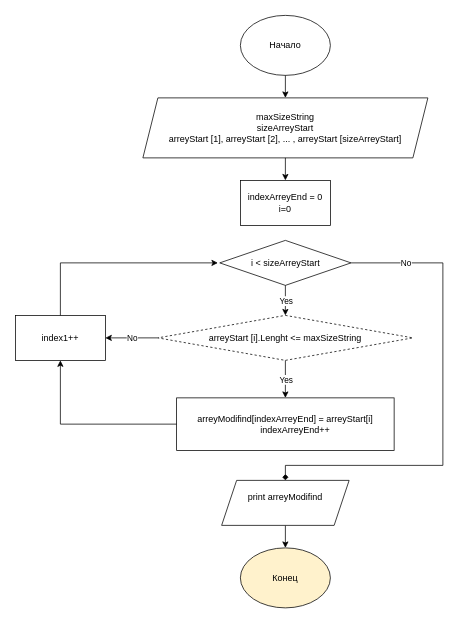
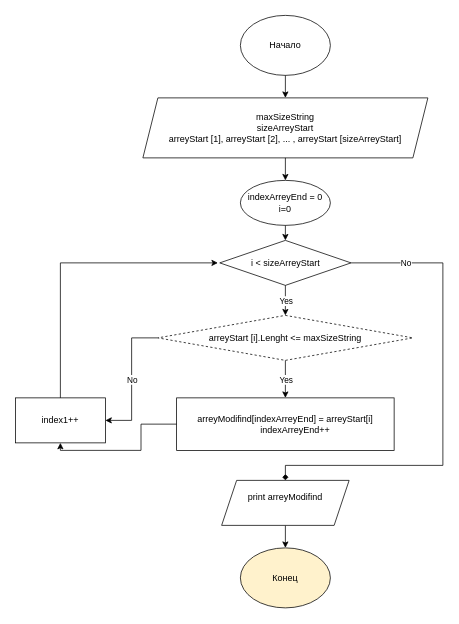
  <mxCell id="0" />
  <mxCell id="1" parent="0" />
  <mxCell id="2" value="Начало" style="ellipse;whiteSpace=wrap;html=1;" parent="1" vertex="1"><mxGeometry x="320" y="20" width="120" height="80" as="geometry" /></mxCell>
  <mxCell id="3" value="maxSizeString&lt;br&gt;sizeArreyStart&lt;br&gt;arreyStart [1], arreyStart [2], ... , arreyStart&amp;nbsp;[sizeArreyStart]" style="shape=parallelogram;perimeter=parallelogramPerimeter;whiteSpace=wrap;html=1;fixedSize=1;size=20;" parent="1" vertex="1"><mxGeometry x="190" y="130" width="380" height="80" as="geometry" /></mxCell>
  <mxCell id="4" value="" style="endArrow=classic;html=1;rounded=0;exitX=0.5;exitY=1;exitDx=0;exitDy=0;entryX=0.5;entryY=0;entryDx=0;entryDy=0;" parent="1" source="2" target="3" edge="1"><mxGeometry width="50" height="50" relative="1" as="geometry"><mxPoint x="380" y="390" as="sourcePoint" /><mxPoint x="430" y="340" as="targetPoint" /></mxGeometry></mxCell>
- <mxCell id="5" value="indexArreyEnd = 0&lt;br&gt;i=0" style="rounded=0;whiteSpace=wrap;html=1;" parent="1" vertex="1"><mxGeometry x="320" y="240" width="120" height="60" as="geometry" /></mxCell>
+ <mxCell id="5" value="indexArreyEnd = 0&lt;br&gt;i=0" style="ellipse;whiteSpace=wrap;html=1;" parent="1" vertex="1"><mxGeometry x="320" y="240" width="120" height="60" as="geometry" /></mxCell>
  <mxCell id="6" value="" style="endArrow=classic;html=1;rounded=0;exitX=0.5;exitY=1;exitDx=0;exitDy=0;" parent="1" source="3" target="5" edge="1"><mxGeometry width="50" height="50" relative="1" as="geometry"><mxPoint x="380" y="380" as="sourcePoint" /><mxPoint x="430" y="330" as="targetPoint" /></mxGeometry></mxCell>
  <mxCell id="7" value="i &amp;lt; sizeArreyStart" style="rhombus;whiteSpace=wrap;html=1;" parent="1" vertex="1"><mxGeometry x="292.5" y="320" width="175" height="60" as="geometry" /></mxCell>
  <mxCell id="8" value="" style="endArrow=classic;html=1;rounded=0;exitX=0.5;exitY=1;exitDx=0;exitDy=0;entryX=0.5;entryY=0;entryDx=0;entryDy=0;" parent="1" source="7" target="13" edge="1"><mxGeometry relative="1" as="geometry"><mxPoint x="350" y="350" as="sourcePoint" /><mxPoint x="380" y="430" as="targetPoint" /></mxGeometry></mxCell>
  <mxCell id="9" value="Yes" style="edgeLabel;resizable=0;html=1;align=center;verticalAlign=middle;" parent="8" connectable="0" vertex="1"><mxGeometry relative="1" as="geometry" /></mxCell>
+ <mxCell id="10" value="" style="endArrow=classic;html=1;rounded=0;exitX=0.5;exitY=1;exitDx=0;exitDy=0;entryX=0.5;entryY=0;entryDx=0;entryDy=0;" parent="1" source="5" target="7" edge="1"><mxGeometry width="50" height="50" relative="1" as="geometry"><mxPoint x="380" y="370" as="sourcePoint" /><mxPoint x="430" y="320" as="targetPoint" /></mxGeometry></mxCell>
  <mxCell id="11" value="" style="endArrow=diamond;html=1;rounded=0;exitX=1;exitY=0.5;exitDx=0;exitDy=0;entryX=0.5;entryY=0;entryDx=0;entryDy=0;edgeStyle=orthogonalEdgeStyle;" parent="1" source="7" target="23" edge="1"><mxGeometry relative="1" as="geometry"><mxPoint x="350" y="350" as="sourcePoint" /><mxPoint x="710" y="350" as="targetPoint" /><Array as="points"><mxPoint x="590" y="350" /><mxPoint x="590" y="620" /><mxPoint x="380" y="620" /></Array></mxGeometry></mxCell>
  <mxCell id="12" value="No" style="edgeLabel;resizable=0;html=1;align=center;verticalAlign=middle;" parent="11" connectable="0" vertex="1"><mxGeometry relative="1" as="geometry"><mxPoint x="-50" y="-188" as="offset" /></mxGeometry></mxCell>
  <mxCell id="13" value="arreyStart [i].Lenght &amp;lt;=&amp;nbsp;maxSizeString" style="rhombus;whiteSpace=wrap;html=1;dashed=1;" parent="1" vertex="1"><mxGeometry x="210" y="420" width="340" height="60" as="geometry" /></mxCell>
  <mxCell id="14" value="" style="endArrow=classic;html=1;rounded=0;exitX=0;exitY=0.5;exitDx=0;exitDy=0;edgeStyle=orthogonalEdgeStyle;entryX=1;entryY=0.5;entryDx=0;entryDy=0;" parent="1" source="13" target="18" edge="1"><mxGeometry relative="1" as="geometry"><mxPoint x="477.5" y="360" as="sourcePoint" /><mxPoint x="200" y="450" as="targetPoint" /><Array as="points" /></mxGeometry></mxCell>
  <mxCell id="15" value="No" style="edgeLabel;resizable=0;html=1;align=center;verticalAlign=middle;" parent="14" connectable="0" vertex="1"><mxGeometry relative="1" as="geometry" /></mxCell>
  <mxCell id="16" value="" style="endArrow=classic;html=1;rounded=0;exitX=0.5;exitY=1;exitDx=0;exitDy=0;entryX=0.5;entryY=0;entryDx=0;entryDy=0;" parent="1" source="13" target="19" edge="1"><mxGeometry relative="1" as="geometry"><mxPoint x="477.5" y="360" as="sourcePoint" /><mxPoint x="380" y="530" as="targetPoint" /></mxGeometry></mxCell>
  <mxCell id="17" value="Yes" style="edgeLabel;resizable=0;html=1;align=center;verticalAlign=middle;" parent="16" connectable="0" vertex="1"><mxGeometry relative="1" as="geometry" /></mxCell>
- <mxCell id="18" value="index1++" style="rounded=0;whiteSpace=wrap;html=1;" parent="1" vertex="1"><mxGeometry x="20" y="420" width="120" height="60" as="geometry" /></mxCell>
+ <mxCell id="18" value="index1++" style="rounded=0;whiteSpace=wrap;html=1;" parent="1" vertex="1"><mxGeometry x="20" y="530" width="120" height="60" as="geometry" /></mxCell>
  <mxCell id="19" value="&lt;div&gt;arreyModifind[indexArreyEnd] = arreyStart[i]&lt;/div&gt;&lt;div&gt;&amp;nbsp; &amp;nbsp; &amp;nbsp; &amp;nbsp; indexArreyEnd++&lt;/div&gt;" style="rounded=0;whiteSpace=wrap;html=1;" parent="1" vertex="1"><mxGeometry x="235" y="530" width="290" height="70" as="geometry" /></mxCell>
  <mxCell id="20" value="" style="endArrow=classic;html=1;rounded=0;exitX=0.5;exitY=0;exitDx=0;exitDy=0;edgeStyle=orthogonalEdgeStyle;" parent="1" source="18" edge="1"><mxGeometry width="50" height="50" relative="1" as="geometry"><mxPoint x="380" y="460" as="sourcePoint" /><mxPoint x="290" y="350" as="targetPoint" /><Array as="points"><mxPoint x="80" y="350" /></Array></mxGeometry></mxCell>
  <mxCell id="21" value="" style="endArrow=classic;html=1;rounded=0;exitX=0;exitY=0.5;exitDx=0;exitDy=0;entryX=0.5;entryY=1;entryDx=0;entryDy=0;edgeStyle=orthogonalEdgeStyle;" parent="1" source="19" target="18" edge="1"><mxGeometry width="50" height="50" relative="1" as="geometry"><mxPoint x="380" y="430" as="sourcePoint" /><mxPoint x="430" y="380" as="targetPoint" /></mxGeometry></mxCell>
  <mxCell id="22" style="edgeStyle=orthogonalEdgeStyle;rounded=0;orthogonalLoop=1;jettySize=auto;html=1;exitX=0.5;exitY=1;exitDx=0;exitDy=0;entryX=0.5;entryY=0;entryDx=0;entryDy=0;" parent="1" source="23" target="24" edge="1"><mxGeometry relative="1" as="geometry" /></mxCell>
  <mxCell id="23" value="print arreyModifind&lt;br&gt;&amp;nbsp;" style="shape=parallelogram;perimeter=parallelogramPerimeter;whiteSpace=wrap;html=1;fixedSize=1;" parent="1" vertex="1"><mxGeometry x="295" y="640" width="170" height="60" as="geometry" /></mxCell>
  <mxCell id="24" value="Конец" style="ellipse;whiteSpace=wrap;html=1;fillColor=#fff2cc;" parent="1" vertex="1"><mxGeometry x="320" y="730" width="120" height="80" as="geometry" /></mxCell>
